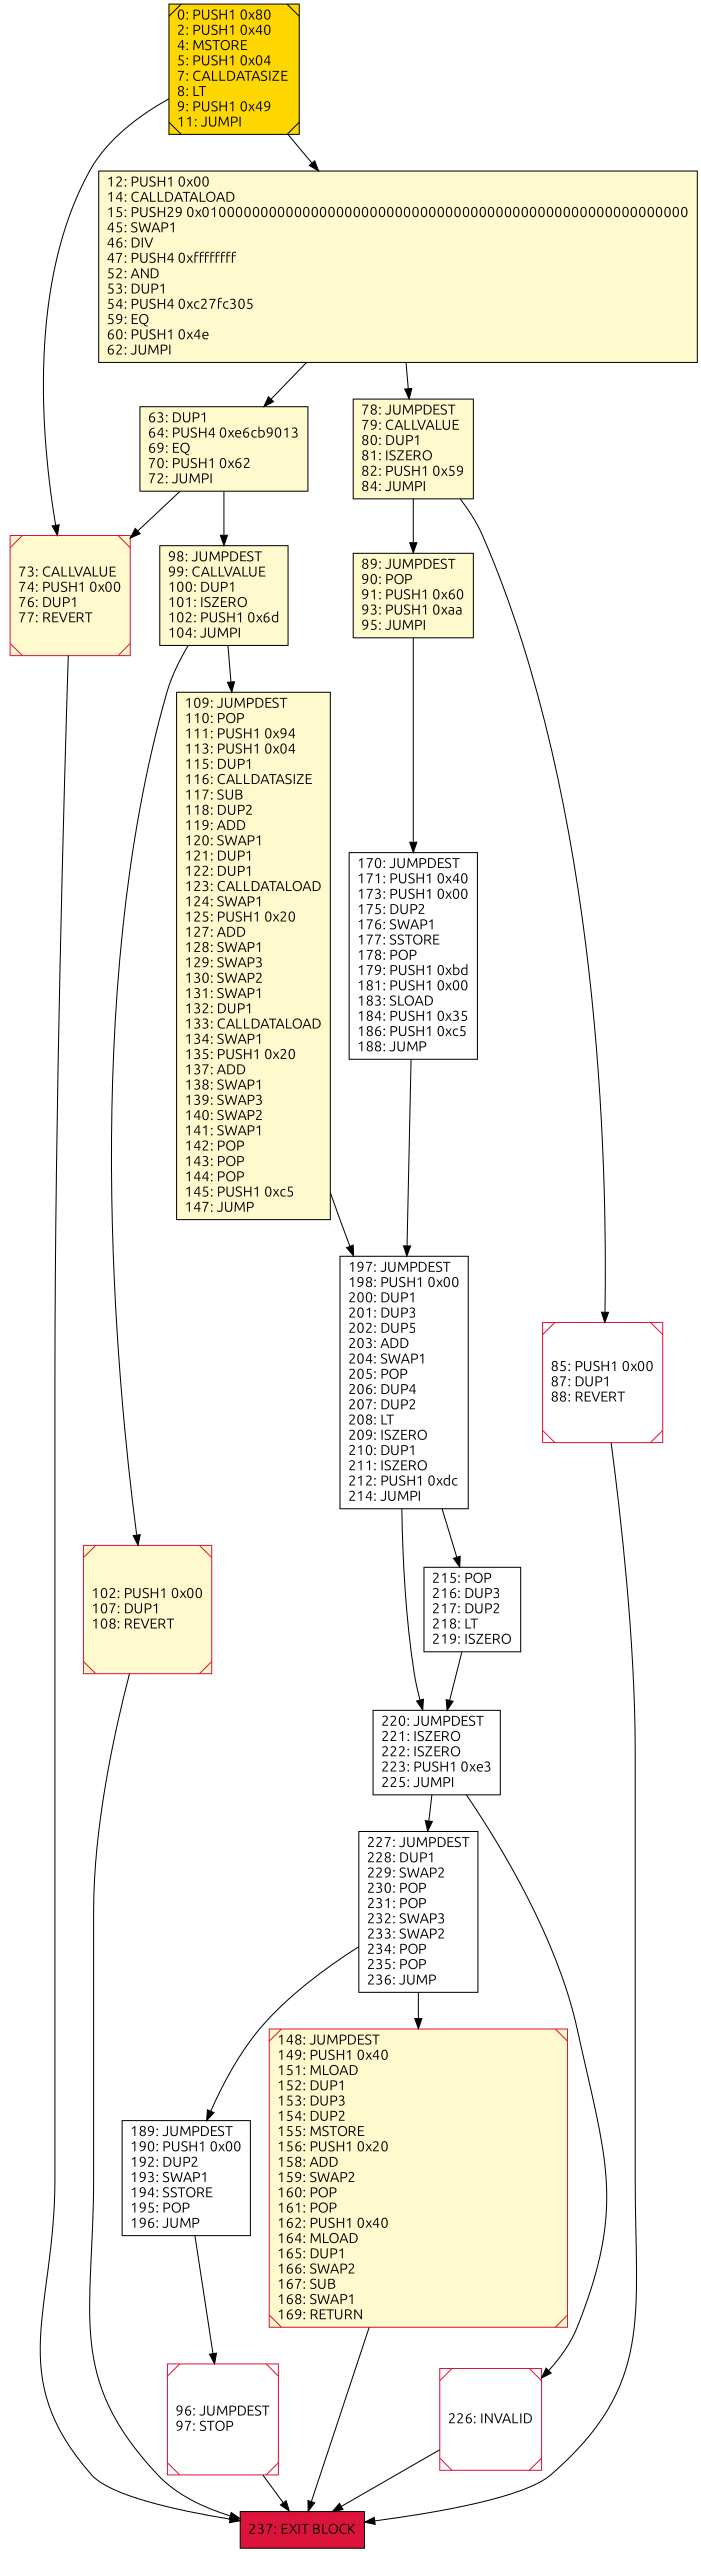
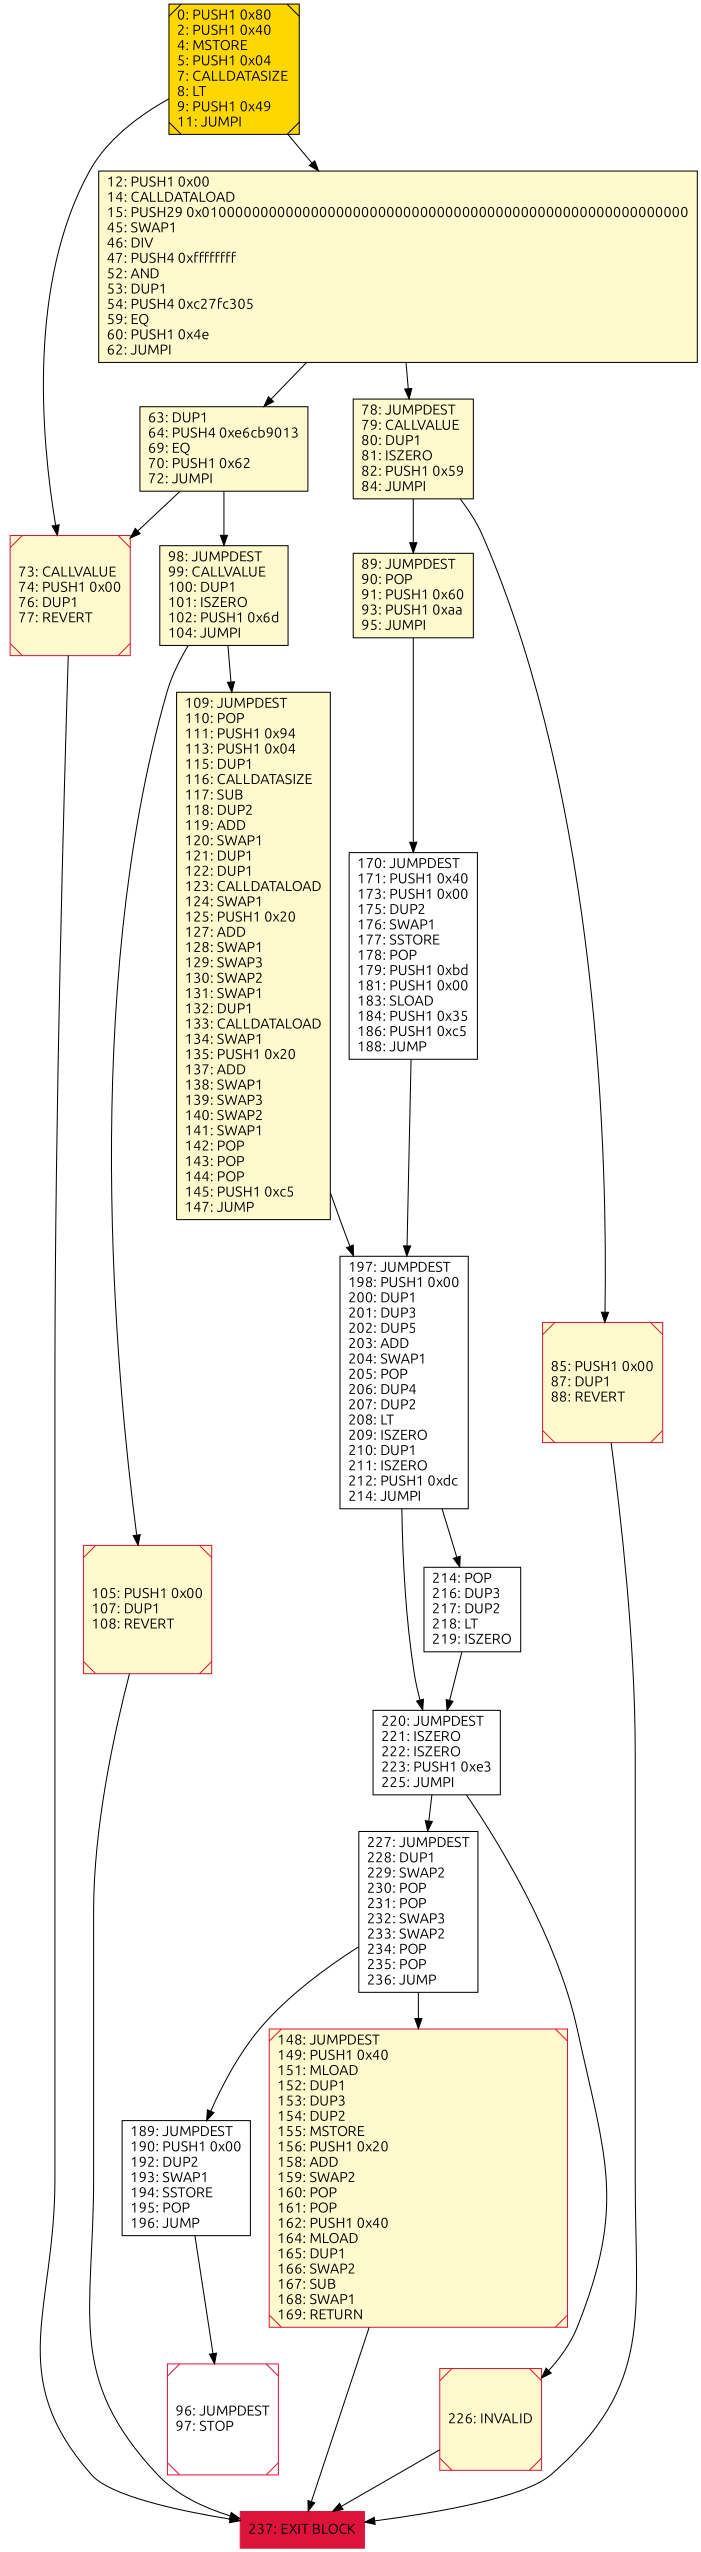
  digraph {
    fontname=Ubuntu
    rankdir=UD
    node [color=black fillcolor=lemonchiffon fontcolor=black fontname=Ubuntu shape=box style=filled]
    edge [fontname=Ubuntu]
    n1 [fillcolor=gold label="0: PUSH1 0x80\l2: PUSH1 0x40\l4: MSTORE\l5: PUSH1 0x04\l7: CALLDATASIZE\l8: LT\l9: PUSH1 0x49\l11: JUMPI\l" shape=Msquare]
    n2 [color=crimson label="73: CALLVALUE\l74: PUSH1 0x00\l76: DUP1\l77: REVERT\l" shape=Msquare]
    n3 [label="12: PUSH1 0x00\l14: CALLDATALOAD\l15: PUSH29 0x0100000000000000000000000000000000000000000000000000000000\l45: SWAP1\l46: DIV\l47: PUSH4 0xffffffff\l52: AND\l53: DUP1\l54: PUSH4 0xc27fc305\l59: EQ\l60: PUSH1 0x4e\l62: JUMPI\l"]
-   n4 [fillcolor=crimson label="237: EXIT BLOCK\l"]
+   n4 [color=crimson fillcolor=crimson label="237: EXIT BLOCK\l"]
    n5 [label="78: JUMPDEST\l79: CALLVALUE\l80: DUP1\l81: ISZERO\l82: PUSH1 0x59\l84: JUMPI\l"]
    n6 [label="63: DUP1\l64: PUSH4 0xe6cb9013\l69: EQ\l70: PUSH1 0x62\l72: JUMPI\l"]
    n7 [fillcolor=white label="189: JUMPDEST\l190: PUSH1 0x00\l192: DUP2\l193: SWAP1\l194: SSTORE\l195: POP\l196: JUMP\l"]
    n8 [color=crimson fillcolor=white label="96: JUMPDEST\l97: STOP\l" shape=Msquare]
    n9 [label="109: JUMPDEST\l110: POP\l111: PUSH1 0x94\l113: PUSH1 0x04\l115: DUP1\l116: CALLDATASIZE\l117: SUB\l118: DUP2\l119: ADD\l120: SWAP1\l121: DUP1\l122: DUP1\l123: CALLDATALOAD\l124: SWAP1\l125: PUSH1 0x20\l127: ADD\l128: SWAP1\l129: SWAP3\l130: SWAP2\l131: SWAP1\l132: DUP1\l133: CALLDATALOAD\l134: SWAP1\l135: PUSH1 0x20\l137: ADD\l138: SWAP1\l139: SWAP3\l140: SWAP2\l141: SWAP1\l142: POP\l143: POP\l144: POP\l145: PUSH1 0xc5\l147: JUMP\l"]
    n10 [fillcolor=white label="197: JUMPDEST\l198: PUSH1 0x00\l200: DUP1\l201: DUP3\l202: DUP5\l203: ADD\l204: SWAP1\l205: POP\l206: DUP4\l207: DUP2\l208: LT\l209: ISZERO\l210: DUP1\l211: ISZERO\l212: PUSH1 0xdc\l214: JUMPI\l"]
    n11 [fillcolor=white label="220: JUMPDEST\l221: ISZERO\l222: ISZERO\l223: PUSH1 0xe3\l225: JUMPI\l"]
-   n12 [fillcolor=white label="215: POP\l216: DUP3\l217: DUP2\l218: LT\l219: ISZERO\l"]
+   n12 [fillcolor=white label="214: POP\l216: DUP3\l217: DUP2\l218: LT\l219: ISZERO\l"]
    n13 [color=crimson label="148: JUMPDEST\l149: PUSH1 0x40\l151: MLOAD\l152: DUP1\l153: DUP3\l154: DUP2\l155: MSTORE\l156: PUSH1 0x20\l158: ADD\l159: SWAP2\l160: POP\l161: POP\l162: PUSH1 0x40\l164: MLOAD\l165: DUP1\l166: SWAP2\l167: SUB\l168: SWAP1\l169: RETURN\l" shape=Msquare]
-   n14 [color=crimson label="102: PUSH1 0x00\l107: DUP1\l108: REVERT\l" shape=Msquare]
+   n14 [color=crimson label="105: PUSH1 0x00\l107: DUP1\l108: REVERT\l" shape=Msquare]
    n15 [fillcolor=white label="227: JUMPDEST\l228: DUP1\l229: SWAP2\l230: POP\l231: POP\l232: SWAP3\l233: SWAP2\l234: POP\l235: POP\l236: JUMP\l"]
-   n16 [color=crimson fillcolor=white label="226: INVALID\l" shape=Msquare]
+   n16 [color=crimson label="226: INVALID\l" shape=Msquare]
    n17 [label="98: JUMPDEST\l99: CALLVALUE\l100: DUP1\l101: ISZERO\l102: PUSH1 0x6d\l104: JUMPI\l"]
-   n18 [color=crimson fillcolor=white label="85: PUSH1 0x00\l87: DUP1\l88: REVERT\l" shape=Msquare]
+   n18 [color=crimson label="85: PUSH1 0x00\l87: DUP1\l88: REVERT\l" shape=Msquare]
    n19 [label="89: JUMPDEST\l90: POP\l91: PUSH1 0x60\l93: PUSH1 0xaa\l95: JUMPI\l"]
    n20 [fillcolor=white label="170: JUMPDEST\l171: PUSH1 0x40\l173: PUSH1 0x00\l175: DUP2\l176: SWAP1\l177: SSTORE\l178: POP\l179: PUSH1 0xbd\l181: PUSH1 0x00\l183: SLOAD\l184: PUSH1 0x35\l186: PUSH1 0xc5\l188: JUMP\l"]
    n1 -> n2
    n1 -> n3
    n2 -> n4
    n3 -> n5
    n3 -> n6
    n5 -> n18
    n5 -> n19
    n6 -> n2
    n6 -> n17
    n7 -> n8
-   n8 -> n4
    n9 -> n10
    n10 -> n11
    n10 -> n12
    n11 -> n15
    n11 -> n16
    n12 -> n11
    n13 -> n4
    n14 -> n4
    n15 -> n7
    n15 -> n13
    n16 -> n4
    n17 -> n9
    n17 -> n14
    n18 -> n4
    n19 -> n20
    n20 -> n10
  }
